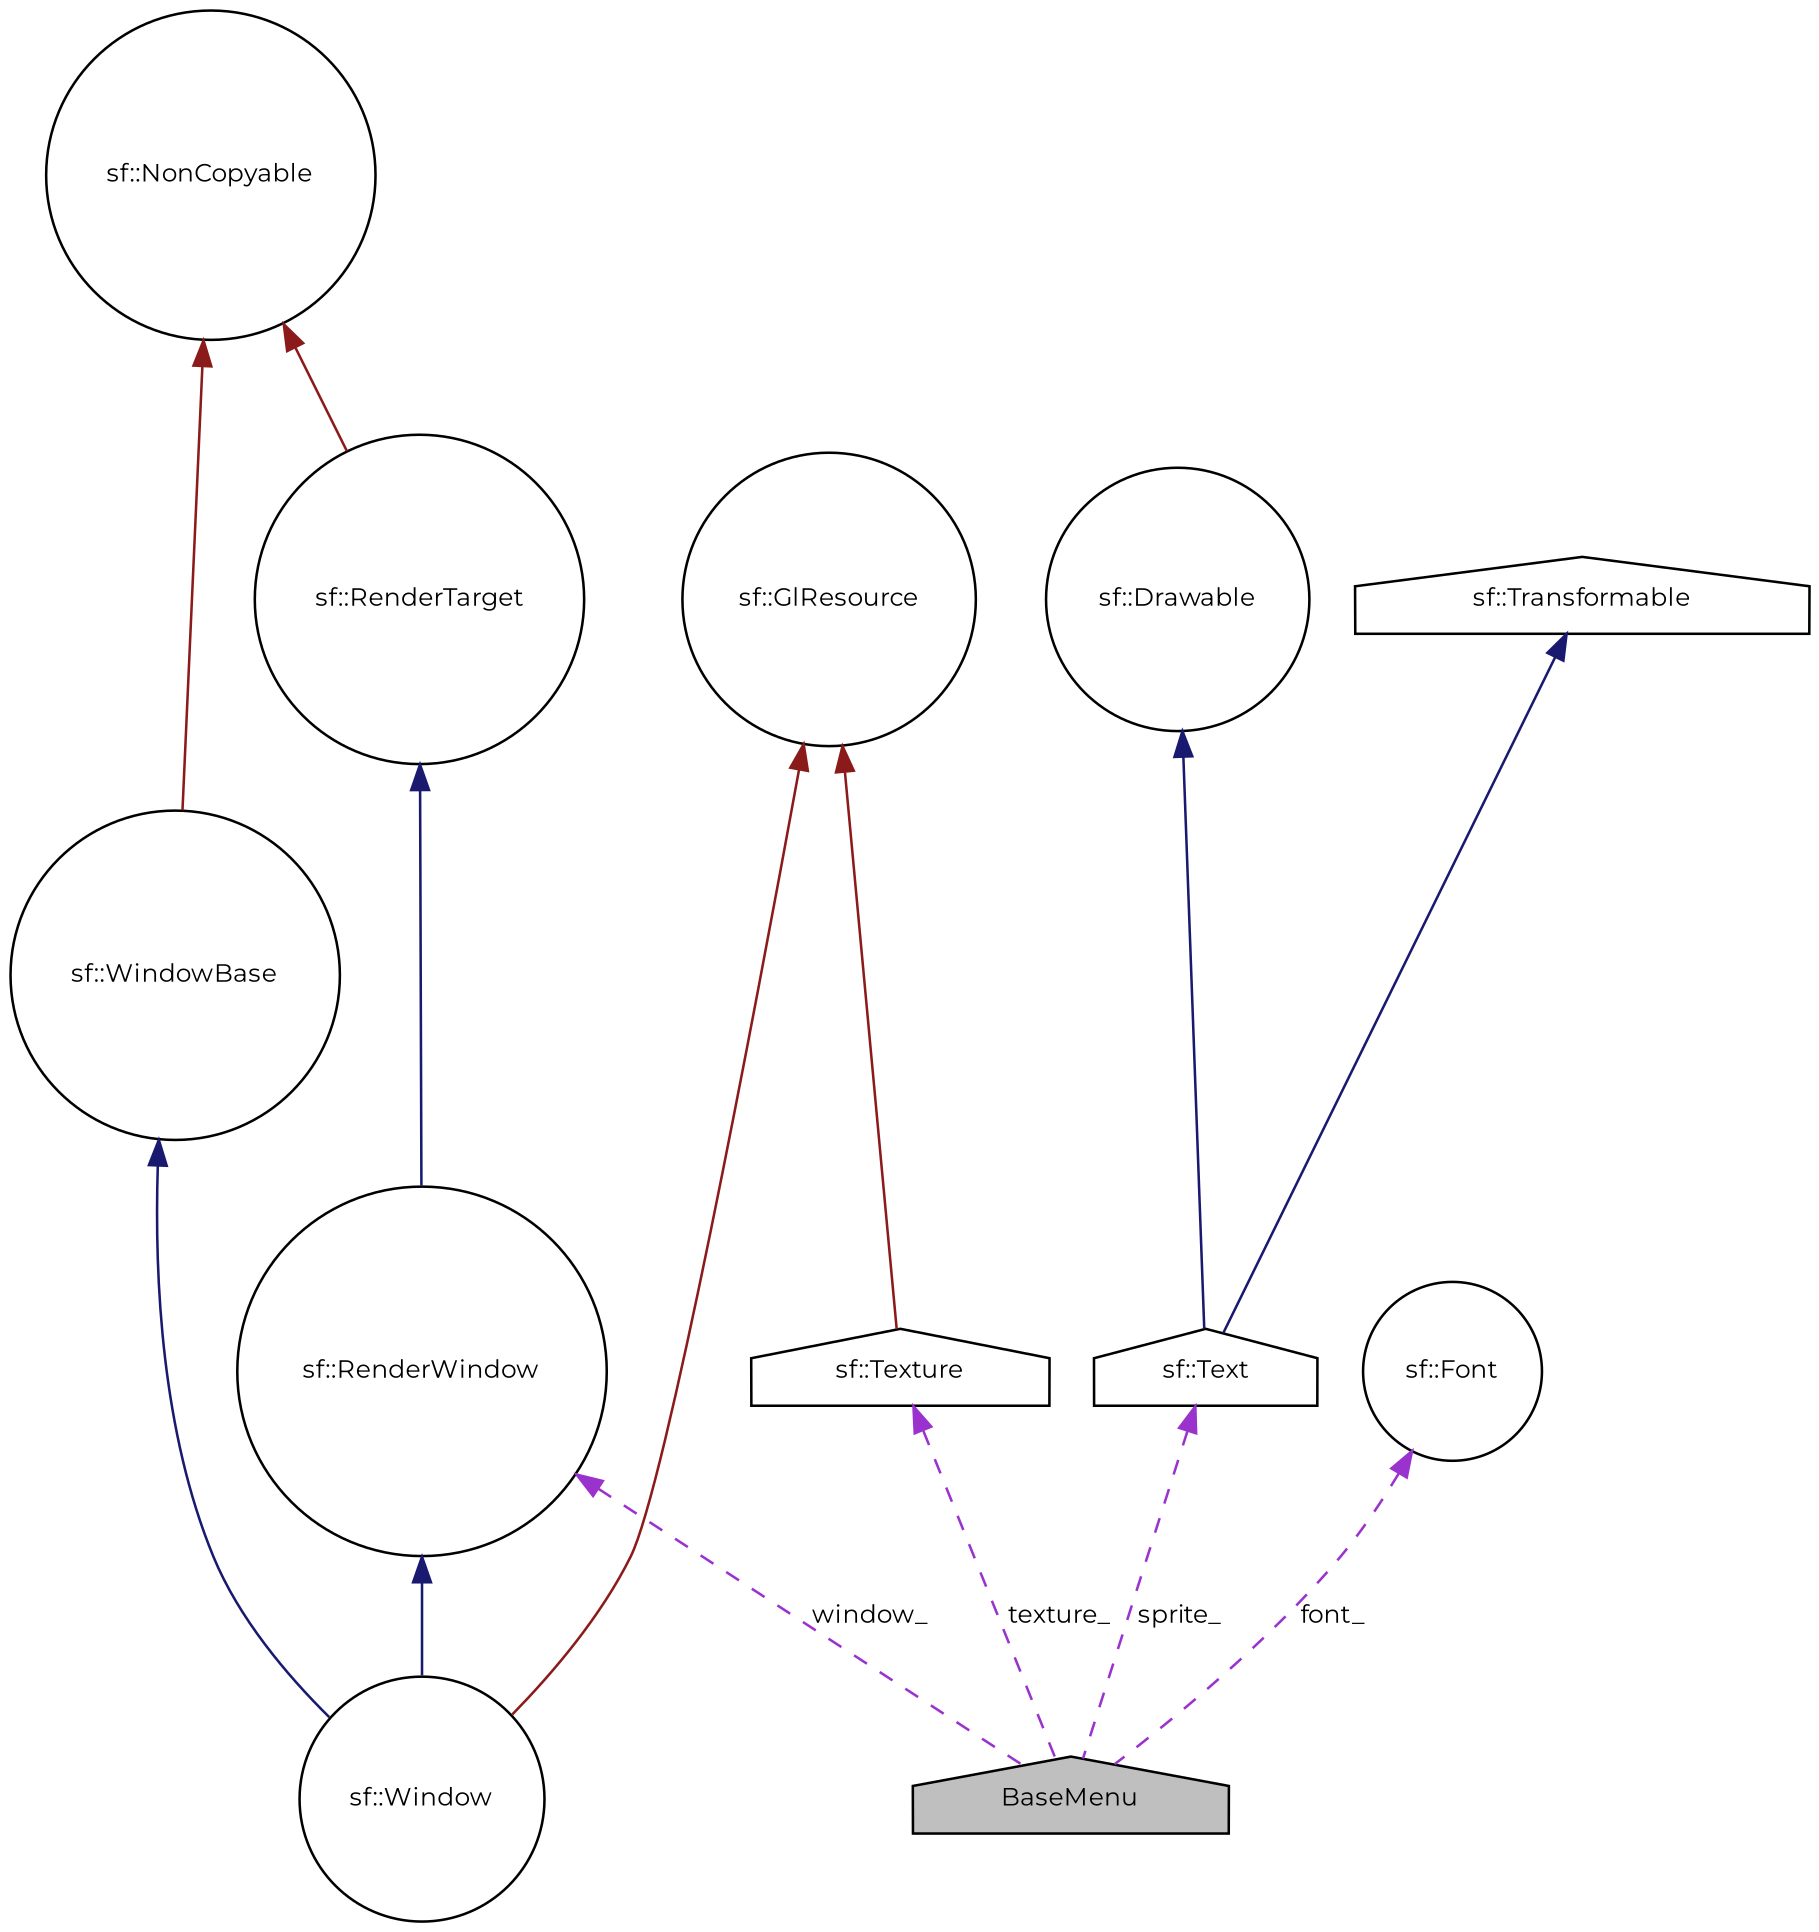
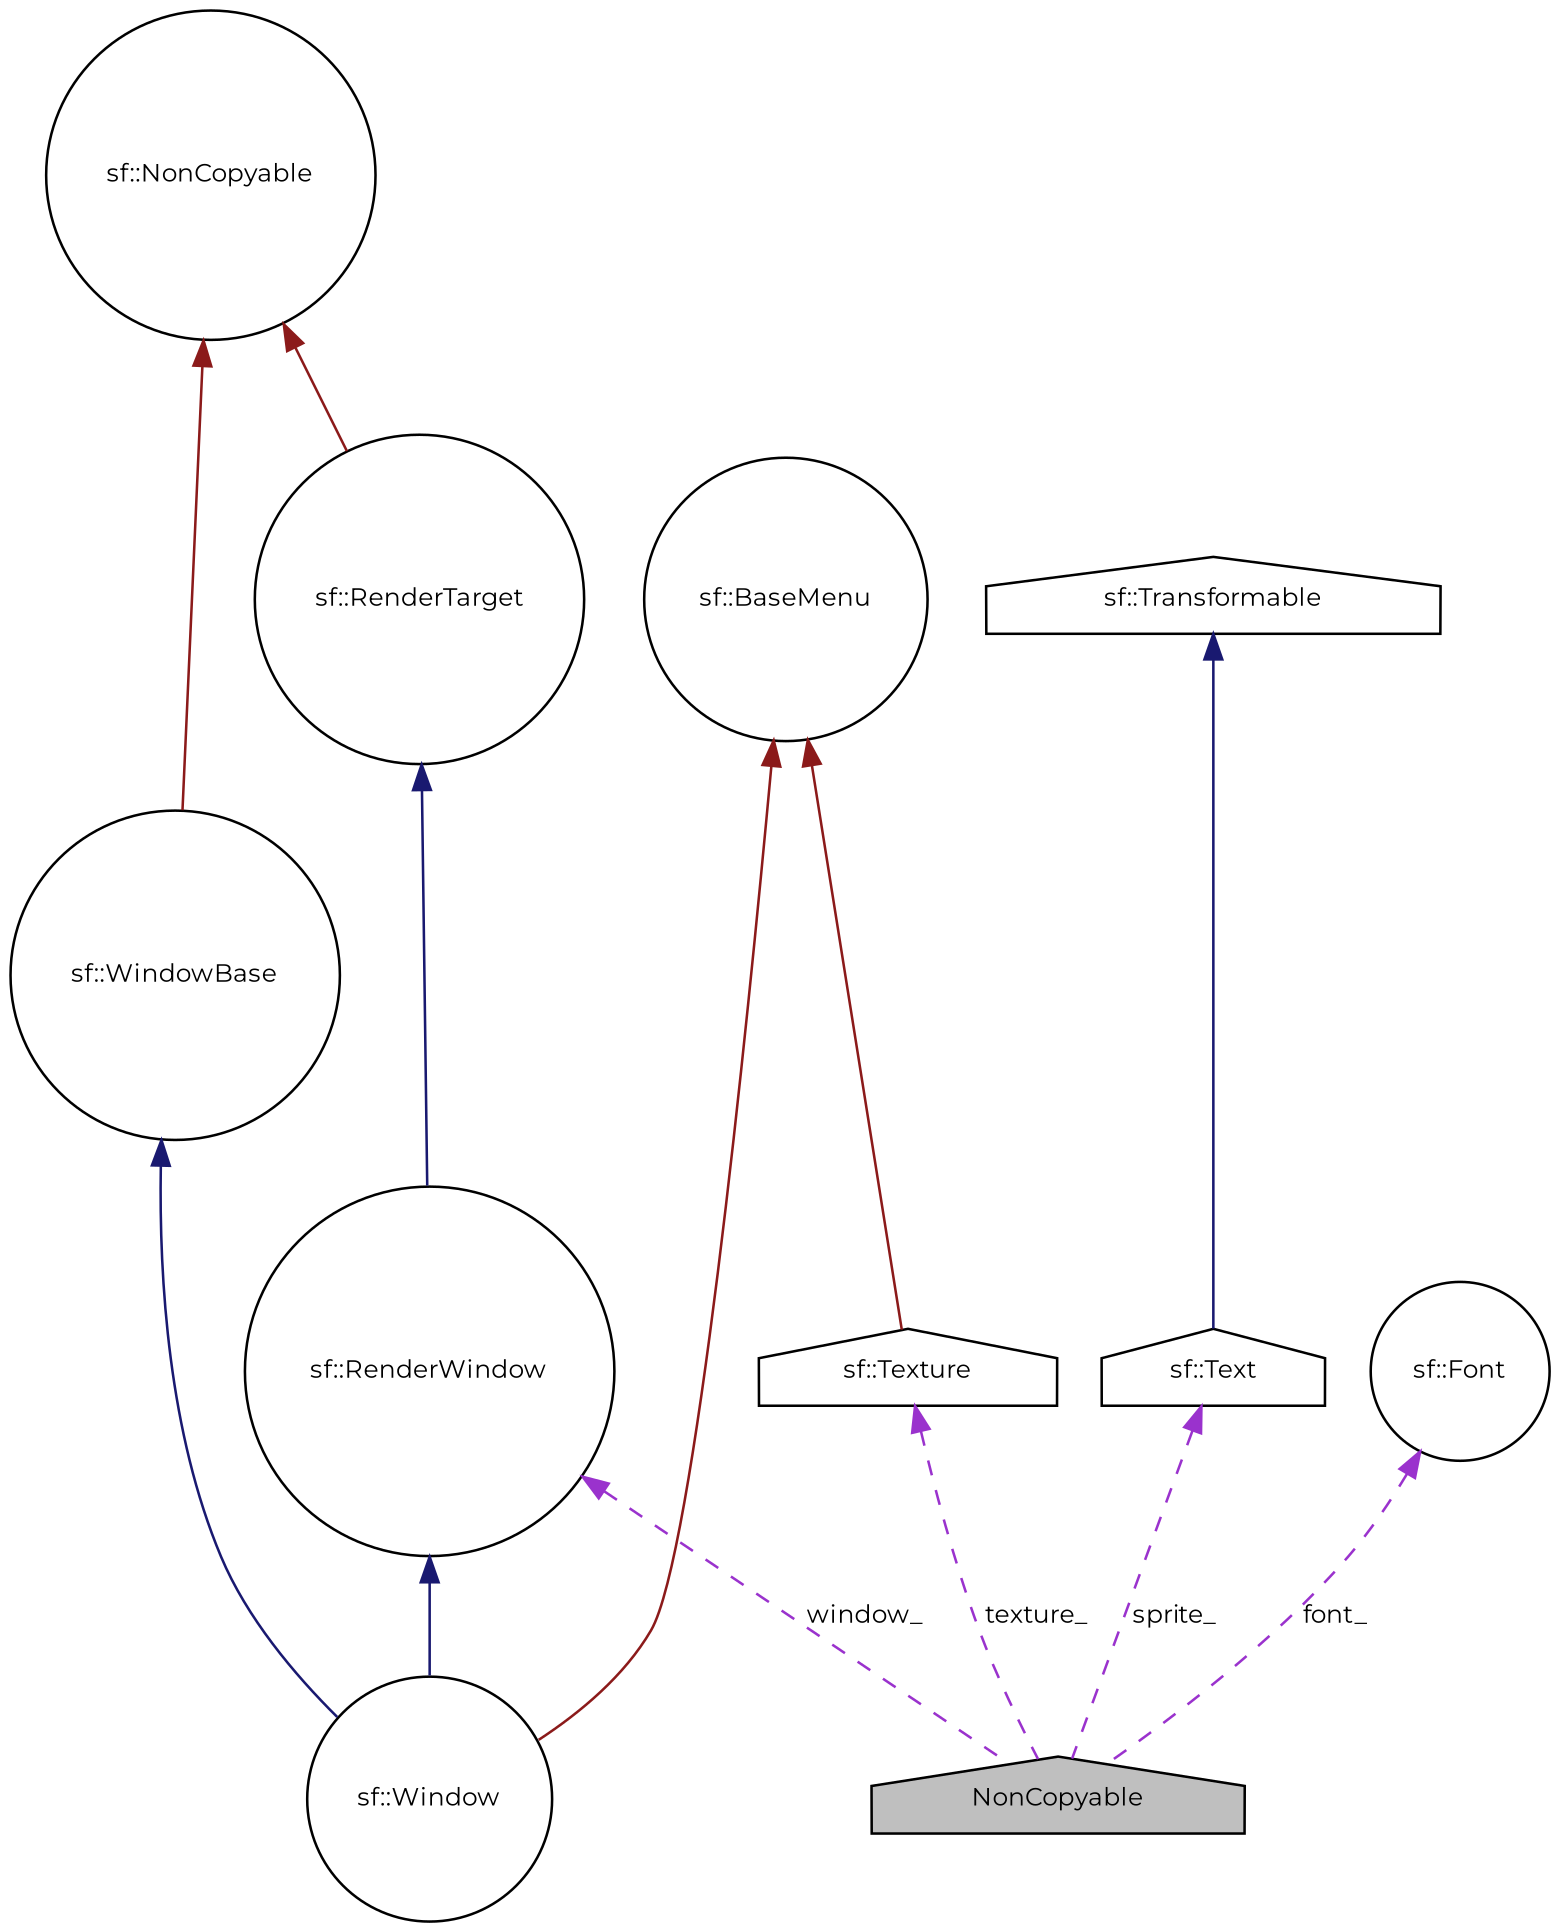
  digraph {
    fontname=Montserrat
    node [color=black fillcolor=white fontname=Montserrat fontsize=10 shape=circle style=filled]
    edge [color=midnightblue dir=back fontname=Montserrat fontsize=10 labelfontname=Helvetica labelfontsize=10 style=solid]
-   n1 [fillcolor=grey75 fontcolor=black height=0.2 label=BaseMenu shape=house width=0.4]
+   n1 [fillcolor=grey75 fontcolor=black height=0.2 label=NonCopyable shape=house width=0.4]
    n2 [height=0.2 label="sf::Texture" shape=house width=0.4]
-   n3 [height=0.2 label="sf::GlResource" width=0.4]
+   n3 [height=0.2 label="sf::BaseMenu" width=0.4]
    n4 [height=0.2 label="sf::Window" width=0.4]
    n5 [height=0.2 label="sf::RenderWindow" width=0.4]
    n6 [height=0.2 label="sf::WindowBase" width=0.4]
    n7 [height=0.2 label="sf::NonCopyable" width=0.4]
    n8 [height=0.2 label="sf::RenderTarget" width=0.4]
    n9 [height=0.2 label="sf::Font" width=0.4]
-   n10 [height=0.2 label="sf::Drawable" width=0.4]
    n11 [height=0.2 label="sf::Text" shape=house width=0.4]
    n12 [height=0.2 label="sf::Transformable" shape=house width=0.4]
    n2 -> n1 [color=darkorchid3 label=" texture_" style=dashed]
    n3 -> n2 [color=firebrick4]
    n3 -> n4 [color=firebrick4]
    n5 -> n1 [color=darkorchid3 label=" window_" style=dashed]
    n5 -> n4
    n6 -> n4
    n7 -> n6 [color=firebrick4]
    n7 -> n8 [color=firebrick4]
    n8 -> n5
    n9 -> n1 [color=darkorchid3 label=" font_" style=dashed]
-   n10 -> n11
    n11 -> n1 [color=darkorchid3 label=" sprite_" style=dashed]
    n12 -> n11
  }
